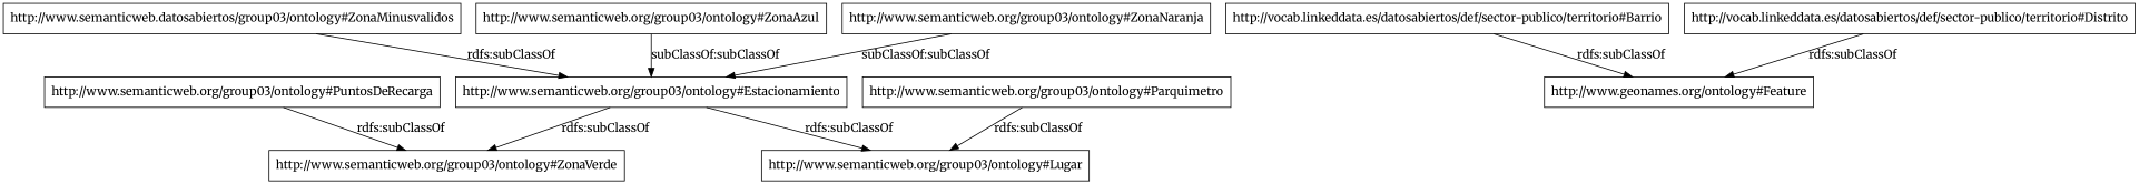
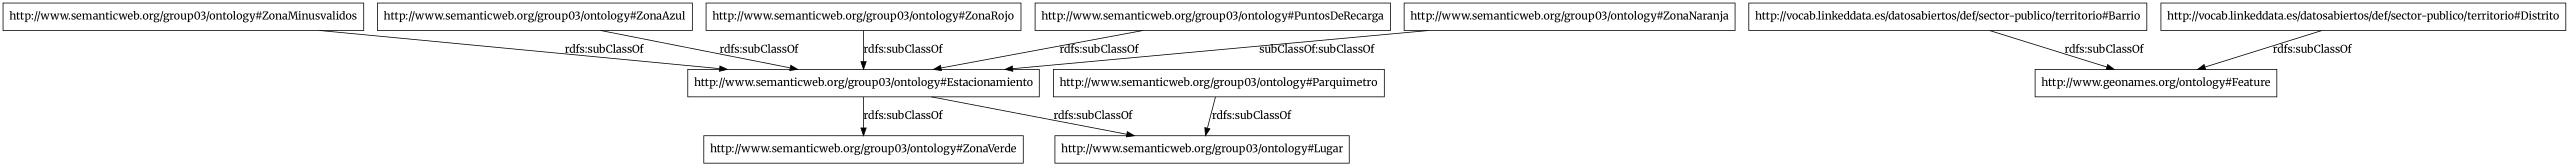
  digraph {
    fontname=Merriweather
    rankdir=TB
    node [color=black fontname=Merriweather shape=rectangle]
    edge [fontname=Merriweather]
-   "http://www.semanticweb.org/group03/ontology#ZonaMinusvalidos" [label="http://www.semanticweb.datosabiertos/group03/ontology#ZonaMinusvalidos"]
+   "http://www.semanticweb.org/group03/ontology#ZonaMinusvalidos"
    "http://www.semanticweb.org/group03/ontology#Estacionamiento"
    "http://www.semanticweb.org/group03/ontology#ZonaVerde"
    "http://www.semanticweb.org/group03/ontology#Lugar"
    "http://www.semanticweb.org/group03/ontology#ZonaAzul"
+   "http://www.semanticweb.org/group03/ontology#ZonaRojo"
    "http://vocab.linkeddata.es/datosabiertos/def/sector-publico/territorio#Barrio"
    "http://www.geonames.org/ontology#Feature"
    "http://vocab.linkeddata.es/datosabiertos/def/sector-publico/territorio#Distrito"
    "http://www.semanticweb.org/group03/ontology#PuntosDeRecarga"
    "http://www.semanticweb.org/group03/ontology#ZonaNaranja"
    "http://www.semanticweb.org/group03/ontology#Parquimetro"
    "http://www.semanticweb.org/group03/ontology#ZonaMinusvalidos" -> "http://www.semanticweb.org/group03/ontology#Estacionamiento" [label="rdfs:subClassOf"]
    "http://www.semanticweb.org/group03/ontology#Estacionamiento" -> "http://www.semanticweb.org/group03/ontology#ZonaVerde" [label="rdfs:subClassOf"]
    "http://www.semanticweb.org/group03/ontology#Estacionamiento" -> "http://www.semanticweb.org/group03/ontology#Lugar" [label="rdfs:subClassOf"]
-   "http://www.semanticweb.org/group03/ontology#ZonaAzul" -> "http://www.semanticweb.org/group03/ontology#Estacionamiento" [label="subClassOf:subClassOf"]
+   "http://www.semanticweb.org/group03/ontology#ZonaAzul" -> "http://www.semanticweb.org/group03/ontology#Estacionamiento" [label="rdfs:subClassOf"]
+   "http://www.semanticweb.org/group03/ontology#ZonaRojo" -> "http://www.semanticweb.org/group03/ontology#Estacionamiento" [label="rdfs:subClassOf"]
    "http://vocab.linkeddata.es/datosabiertos/def/sector-publico/territorio#Barrio" -> "http://www.geonames.org/ontology#Feature" [label="rdfs:subClassOf"]
    "http://vocab.linkeddata.es/datosabiertos/def/sector-publico/territorio#Distrito" -> "http://www.geonames.org/ontology#Feature" [label="rdfs:subClassOf"]
-   "http://www.semanticweb.org/group03/ontology#PuntosDeRecarga" -> "http://www.semanticweb.org/group03/ontology#ZonaVerde" [label="rdfs:subClassOf"]
+   "http://www.semanticweb.org/group03/ontology#PuntosDeRecarga" -> "http://www.semanticweb.org/group03/ontology#Estacionamiento" [label="rdfs:subClassOf"]
    "http://www.semanticweb.org/group03/ontology#ZonaNaranja" -> "http://www.semanticweb.org/group03/ontology#Estacionamiento" [label="subClassOf:subClassOf"]
    "http://www.semanticweb.org/group03/ontology#Parquimetro" -> "http://www.semanticweb.org/group03/ontology#Lugar" [label="rdfs:subClassOf"]
  }
